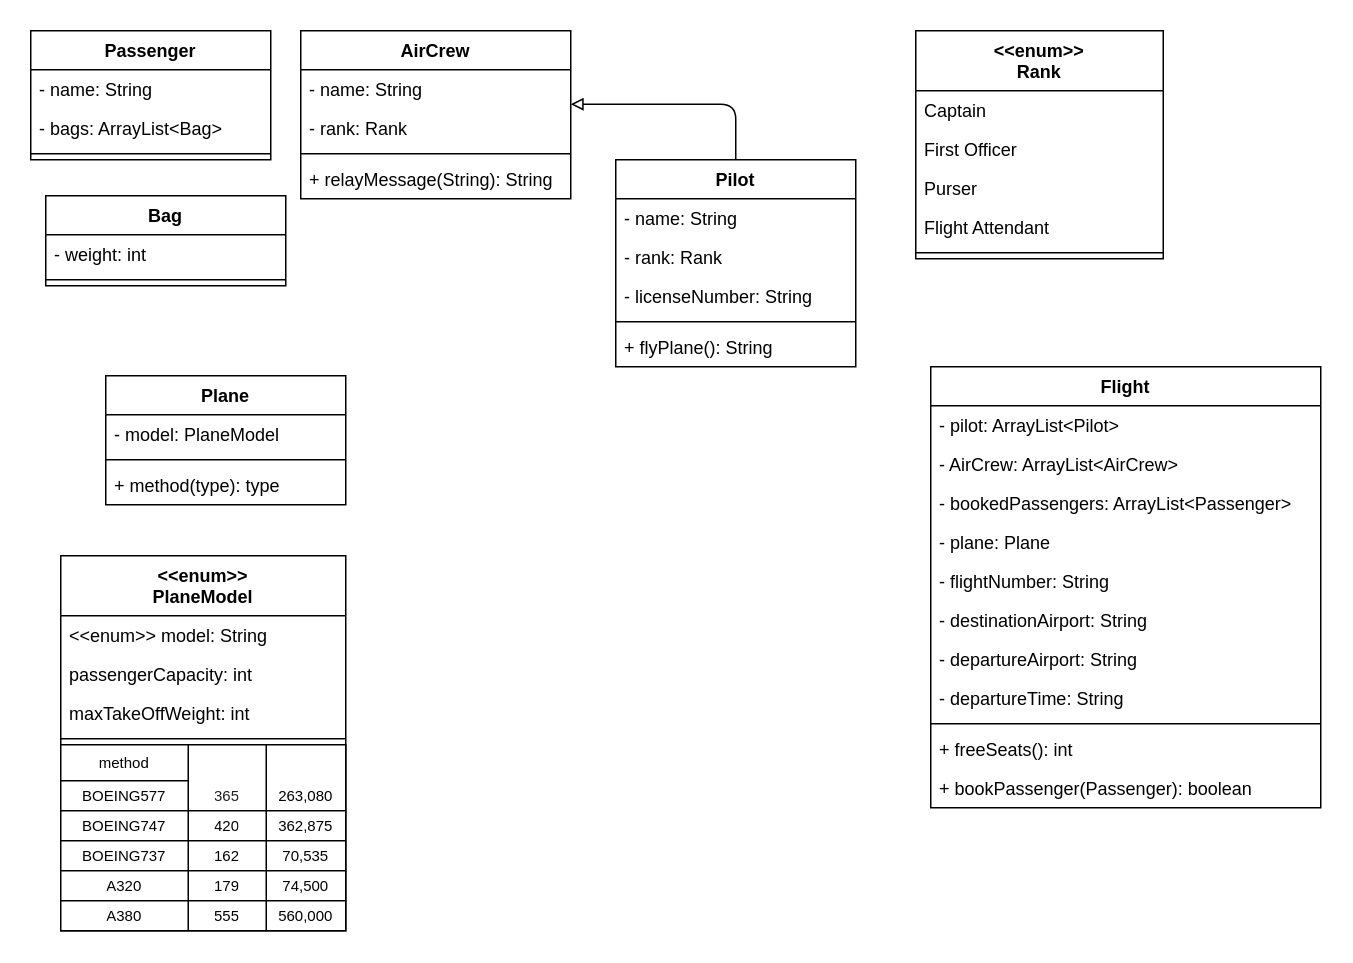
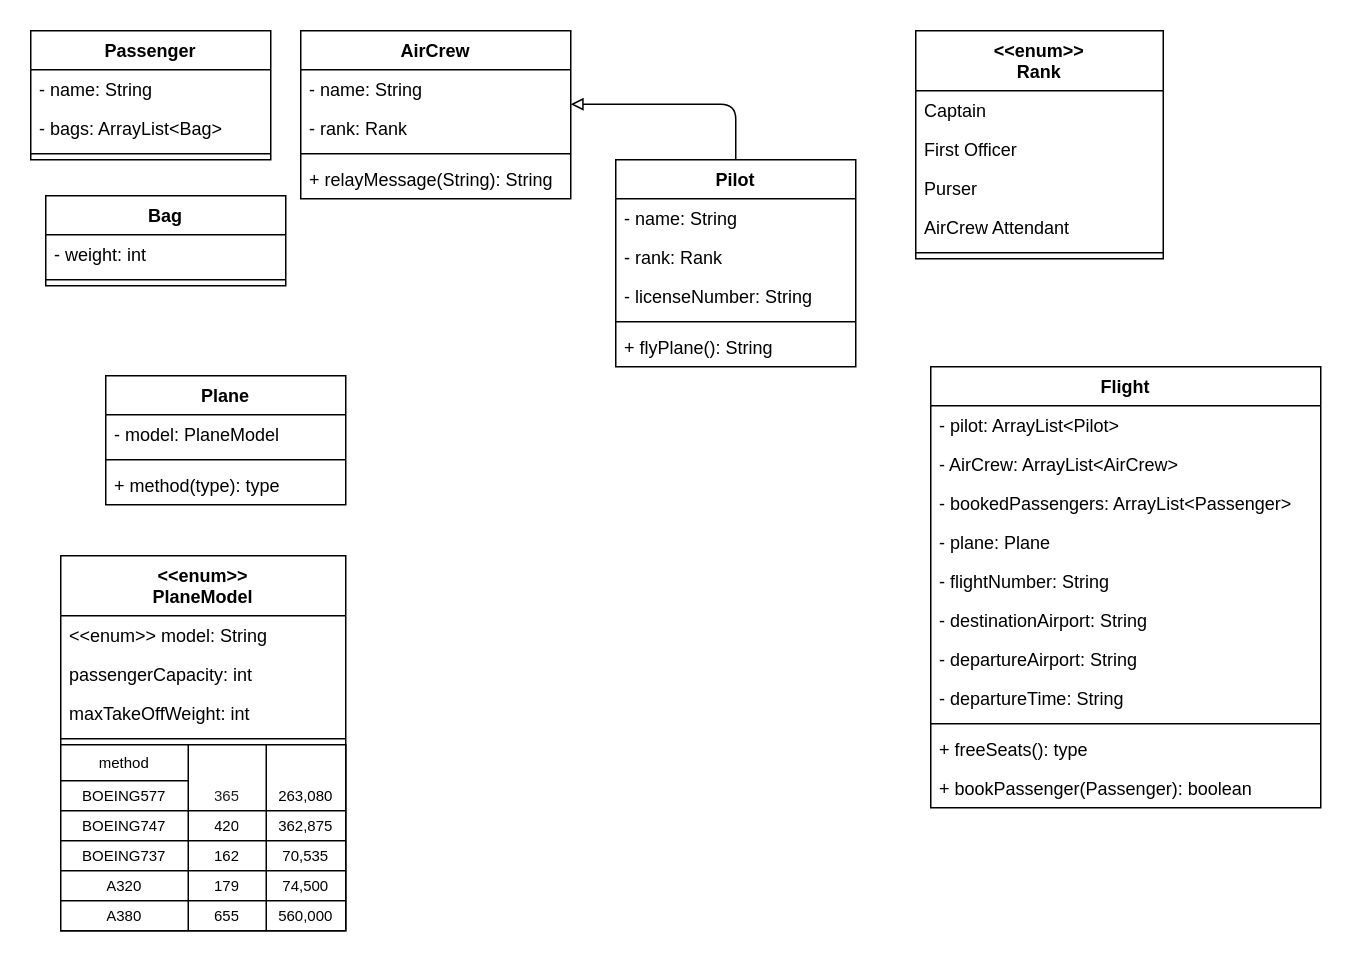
  <mxCell id="0" />
  <mxCell id="1" parent="0" />
  <mxCell id="2" value="Passenger" style="swimlane;fontStyle=1;align=center;verticalAlign=top;childLayout=stackLayout;horizontal=1;startSize=26;horizontalStack=0;resizeParent=1;resizeParentMax=0;resizeLast=0;collapsible=1;marginBottom=0;" vertex="1" parent="1"><mxGeometry x="20" y="20" width="160" height="86" as="geometry" /></mxCell>
  <mxCell id="3" value="- name: String" style="text;strokeColor=none;fillColor=none;align=left;verticalAlign=top;spacingLeft=4;spacingRight=4;overflow=hidden;rotatable=0;points=[[0,0.5],[1,0.5]];portConstraint=eastwest;" vertex="1" parent="2"><mxGeometry y="26" width="160" height="26" as="geometry" /></mxCell>
  <mxCell id="4" value="- bags: ArrayList&lt;Bag&gt;" style="text;strokeColor=none;fillColor=none;align=left;verticalAlign=top;spacingLeft=4;spacingRight=4;overflow=hidden;rotatable=0;points=[[0,0.5],[1,0.5]];portConstraint=eastwest;" vertex="1" parent="2"><mxGeometry y="52" width="160" height="26" as="geometry" /></mxCell>
  <mxCell id="5" value="" style="line;strokeWidth=1;fillColor=none;align=left;verticalAlign=middle;spacingTop=-1;spacingLeft=3;spacingRight=3;rotatable=0;labelPosition=right;points=[];portConstraint=eastwest;" vertex="1" parent="2"><mxGeometry y="78" width="160" height="8" as="geometry" /></mxCell>
  <mxCell id="6" value="Bag" style="swimlane;fontStyle=1;align=center;verticalAlign=top;childLayout=stackLayout;horizontal=1;startSize=26;horizontalStack=0;resizeParent=1;resizeParentMax=0;resizeLast=0;collapsible=1;marginBottom=0;" vertex="1" parent="1"><mxGeometry x="30" y="130" width="160" height="60" as="geometry" /></mxCell>
  <mxCell id="7" value="- weight: int" style="text;strokeColor=none;fillColor=none;align=left;verticalAlign=top;spacingLeft=4;spacingRight=4;overflow=hidden;rotatable=0;points=[[0,0.5],[1,0.5]];portConstraint=eastwest;" vertex="1" parent="6"><mxGeometry y="26" width="160" height="26" as="geometry" /></mxCell>
  <mxCell id="8" value="" style="line;strokeWidth=1;fillColor=none;align=left;verticalAlign=middle;spacingTop=-1;spacingLeft=3;spacingRight=3;rotatable=0;labelPosition=right;points=[];portConstraint=eastwest;" vertex="1" parent="6"><mxGeometry y="52" width="160" height="8" as="geometry" /></mxCell>
  <mxCell id="9" value="&lt;&lt;enum&gt;&gt;&#10;PlaneModel" style="swimlane;fontStyle=1;align=center;verticalAlign=top;childLayout=stackLayout;horizontal=1;startSize=40;horizontalStack=0;resizeParent=1;resizeParentMax=0;resizeLast=0;collapsible=1;marginBottom=0;" vertex="1" parent="1"><mxGeometry x="40" y="370" width="190" height="250" as="geometry" /></mxCell>
  <mxCell id="10" value="&lt;&lt;enum&gt;&gt; model: String" style="text;strokeColor=none;fillColor=none;align=left;verticalAlign=top;spacingLeft=4;spacingRight=4;overflow=hidden;rotatable=0;points=[[0,0.5],[1,0.5]];portConstraint=eastwest;" vertex="1" parent="9"><mxGeometry y="40" width="190" height="26" as="geometry" /></mxCell>
  <mxCell id="11" value="passengerCapacity: int" style="text;strokeColor=none;fillColor=none;align=left;verticalAlign=top;spacingLeft=4;spacingRight=4;overflow=hidden;rotatable=0;points=[[0,0.5],[1,0.5]];portConstraint=eastwest;" vertex="1" parent="9"><mxGeometry y="66" width="190" height="26" as="geometry" /></mxCell>
  <mxCell id="12" value="maxTakeOffWeight: int" style="text;strokeColor=none;fillColor=none;align=left;verticalAlign=top;spacingLeft=4;spacingRight=4;overflow=hidden;rotatable=0;points=[[0,0.5],[1,0.5]];portConstraint=eastwest;" vertex="1" parent="9"><mxGeometry y="92" width="190" height="26" as="geometry" /></mxCell>
  <mxCell id="13" value="" style="line;strokeWidth=1;fillColor=none;align=left;verticalAlign=middle;spacingTop=-1;spacingLeft=3;spacingRight=3;rotatable=0;labelPosition=right;points=[];portConstraint=eastwest;fontSize=10;" vertex="1" parent="9"><mxGeometry y="118" width="190" height="8" as="geometry" /></mxCell>
  <mxCell id="14" value="" style="shape=table;html=1;whiteSpace=wrap;startSize=0;container=1;collapsible=0;childLayout=tableLayout;fontSize=10;" vertex="1" parent="9"><mxGeometry y="126" width="190" height="124" as="geometry" /></mxCell>
  <mxCell id="15" value="" style="shape=partialRectangle;html=1;whiteSpace=wrap;collapsible=0;dropTarget=0;pointerEvents=0;fillColor=none;top=0;left=0;bottom=0;right=0;points=[[0,0.5],[1,0.5]];portConstraint=eastwest;fontSize=10;" vertex="1" parent="14"><mxGeometry width="190" height="24" as="geometry" /></mxCell>
  <mxCell id="16" value="method" style="shape=partialRectangle;html=1;whiteSpace=wrap;connectable=0;overflow=hidden;fillColor=none;top=0;left=0;bottom=0;right=0;fontSize=10;" vertex="1" parent="15"><mxGeometry width="85" height="24" as="geometry" /></mxCell>
  <mxCell id="17" value="" style="shape=partialRectangle;html=1;whiteSpace=wrap;collapsible=0;dropTarget=0;pointerEvents=0;fillColor=none;top=0;left=0;bottom=0;right=0;points=[[0,0.5],[1,0.5]];portConstraint=eastwest;fontSize=10;" vertex="1" parent="14"><mxGeometry y="24" width="190" height="20" as="geometry" /></mxCell>
  <mxCell id="18" value="BOEING577" style="shape=partialRectangle;html=1;whiteSpace=wrap;connectable=0;overflow=hidden;fillColor=none;top=0;left=0;bottom=0;right=0;fontSize=10;" vertex="1" parent="17"><mxGeometry width="85" height="20" as="geometry" /></mxCell>
  <mxCell id="19" value="&lt;span style=&quot;color: rgb(32, 33, 34); font-family: sans-serif; font-size: 10px; background-color: rgb(255, 255, 255);&quot;&gt;365&lt;/span&gt;" style="shape=partialRectangle;html=1;whiteSpace=wrap;connectable=0;overflow=hidden;fillColor=none;top=0;left=0;bottom=0;right=0;fontSize=10;" vertex="1" parent="17"><mxGeometry x="85" width="52" height="20" as="geometry" /></mxCell>
  <mxCell id="20" value="263,080" style="shape=partialRectangle;html=1;whiteSpace=wrap;connectable=0;overflow=hidden;fillColor=none;top=0;left=0;bottom=0;right=0;fontSize=10;" vertex="1" parent="17"><mxGeometry x="137" width="53" height="20" as="geometry" /></mxCell>
  <mxCell id="21" value="" style="shape=partialRectangle;html=1;whiteSpace=wrap;collapsible=0;dropTarget=0;pointerEvents=0;fillColor=none;top=0;left=0;bottom=0;right=0;points=[[0,0.5],[1,0.5]];portConstraint=eastwest;fontSize=10;" vertex="1" parent="14"><mxGeometry y="44" width="190" height="20" as="geometry" /></mxCell>
  <mxCell id="22" value="&lt;span style=&quot;font-size: 10px;&quot;&gt;BOEING747&lt;/span&gt;" style="shape=partialRectangle;html=1;whiteSpace=wrap;connectable=0;overflow=hidden;fillColor=none;top=0;left=0;bottom=0;right=0;fontSize=10;" vertex="1" parent="21"><mxGeometry width="85" height="20" as="geometry" /></mxCell>
  <mxCell id="23" value="420" style="shape=partialRectangle;html=1;whiteSpace=wrap;connectable=0;overflow=hidden;fillColor=none;top=0;left=0;bottom=0;right=0;fontSize=10;" vertex="1" parent="21"><mxGeometry x="85" width="52" height="20" as="geometry" /></mxCell>
  <mxCell id="24" value="362,875" style="shape=partialRectangle;html=1;whiteSpace=wrap;connectable=0;overflow=hidden;fillColor=none;top=0;left=0;bottom=0;right=0;fontSize=10;" vertex="1" parent="21"><mxGeometry x="137" width="53" height="20" as="geometry" /></mxCell>
  <mxCell id="25" value="" style="shape=partialRectangle;html=1;whiteSpace=wrap;collapsible=0;dropTarget=0;pointerEvents=0;fillColor=none;top=0;left=0;bottom=0;right=0;points=[[0,0.5],[1,0.5]];portConstraint=eastwest;fontSize=10;" vertex="1" parent="14"><mxGeometry y="64" width="190" height="20" as="geometry" /></mxCell>
  <mxCell id="26" value="&lt;span style=&quot;font-size: 10px;&quot;&gt;BOEING737&lt;/span&gt;" style="shape=partialRectangle;html=1;whiteSpace=wrap;connectable=0;overflow=hidden;fillColor=none;top=0;left=0;bottom=0;right=0;fontSize=10;" vertex="1" parent="25"><mxGeometry width="85" height="20" as="geometry" /></mxCell>
  <mxCell id="27" value="162" style="shape=partialRectangle;html=1;whiteSpace=wrap;connectable=0;overflow=hidden;fillColor=none;top=0;left=0;bottom=0;right=0;fontSize=10;" vertex="1" parent="25"><mxGeometry x="85" width="52" height="20" as="geometry" /></mxCell>
  <mxCell id="28" value="70,535" style="shape=partialRectangle;html=1;whiteSpace=wrap;connectable=0;overflow=hidden;fillColor=none;top=0;left=0;bottom=0;right=0;fontSize=10;" vertex="1" parent="25"><mxGeometry x="137" width="53" height="20" as="geometry" /></mxCell>
  <mxCell id="29" value="" style="shape=partialRectangle;html=1;whiteSpace=wrap;collapsible=0;dropTarget=0;pointerEvents=0;fillColor=none;top=0;left=0;bottom=0;right=0;points=[[0,0.5],[1,0.5]];portConstraint=eastwest;fontSize=10;" vertex="1" parent="14"><mxGeometry y="84" width="190" height="20" as="geometry" /></mxCell>
  <mxCell id="30" value="&lt;span style=&quot;text-align: left; font-size: 10px;&quot;&gt;A320&lt;/span&gt;" style="shape=partialRectangle;html=1;whiteSpace=wrap;connectable=0;overflow=hidden;fillColor=none;top=0;left=0;bottom=0;right=0;fontSize=10;" vertex="1" parent="29"><mxGeometry width="85" height="20" as="geometry" /></mxCell>
  <mxCell id="31" value="179" style="shape=partialRectangle;html=1;whiteSpace=wrap;connectable=0;overflow=hidden;fillColor=none;top=0;left=0;bottom=0;right=0;fontSize=10;" vertex="1" parent="29"><mxGeometry x="85" width="52" height="20" as="geometry" /></mxCell>
  <mxCell id="32" value="74,500" style="shape=partialRectangle;html=1;whiteSpace=wrap;connectable=0;overflow=hidden;fillColor=none;top=0;left=0;bottom=0;right=0;fontSize=10;" vertex="1" parent="29"><mxGeometry x="137" width="53" height="20" as="geometry" /></mxCell>
  <mxCell id="33" value="" style="shape=partialRectangle;html=1;whiteSpace=wrap;collapsible=0;dropTarget=0;pointerEvents=0;fillColor=none;top=0;left=0;bottom=0;right=0;points=[[0,0.5],[1,0.5]];portConstraint=eastwest;fontSize=10;" vertex="1" parent="14"><mxGeometry y="104" width="190" height="20" as="geometry" /></mxCell>
  <mxCell id="34" value="&lt;span style=&quot;text-align: left; font-size: 10px;&quot;&gt;A380&lt;/span&gt;" style="shape=partialRectangle;html=1;whiteSpace=wrap;connectable=0;overflow=hidden;fillColor=none;top=0;left=0;bottom=0;right=0;fontSize=10;" vertex="1" parent="33"><mxGeometry width="85" height="20" as="geometry" /></mxCell>
- <mxCell id="35" value="555" style="shape=partialRectangle;html=1;whiteSpace=wrap;connectable=0;overflow=hidden;fillColor=none;top=0;left=0;bottom=0;right=0;fontSize=10;" vertex="1" parent="33"><mxGeometry x="85" width="52" height="20" as="geometry" /></mxCell>
+ <mxCell id="35" value="655" style="shape=partialRectangle;html=1;whiteSpace=wrap;connectable=0;overflow=hidden;fillColor=none;top=0;left=0;bottom=0;right=0;fontSize=10;" vertex="1" parent="33"><mxGeometry x="85" width="52" height="20" as="geometry" /></mxCell>
  <mxCell id="36" value="560,000" style="shape=partialRectangle;html=1;whiteSpace=wrap;connectable=0;overflow=hidden;fillColor=none;top=0;left=0;bottom=0;right=0;fontSize=10;" vertex="1" parent="33"><mxGeometry x="137" width="53" height="20" as="geometry" /></mxCell>
  <mxCell id="37" value="&lt;&lt;enum&gt;&gt;&#10;Rank" style="swimlane;fontStyle=1;align=center;verticalAlign=top;childLayout=stackLayout;horizontal=1;startSize=40;horizontalStack=0;resizeParent=1;resizeParentMax=0;resizeLast=0;collapsible=1;marginBottom=0;" vertex="1" parent="1"><mxGeometry x="610" y="20" width="165" height="152" as="geometry" /></mxCell>
  <mxCell id="38" value="Captain" style="text;strokeColor=none;fillColor=none;align=left;verticalAlign=top;spacingLeft=4;spacingRight=4;overflow=hidden;rotatable=0;points=[[0,0.5],[1,0.5]];portConstraint=eastwest;" vertex="1" parent="37"><mxGeometry y="40" width="165" height="26" as="geometry" /></mxCell>
  <mxCell id="39" value="First Officer" style="text;strokeColor=none;fillColor=none;align=left;verticalAlign=top;spacingLeft=4;spacingRight=4;overflow=hidden;rotatable=0;points=[[0,0.5],[1,0.5]];portConstraint=eastwest;" vertex="1" parent="37"><mxGeometry y="66" width="165" height="26" as="geometry" /></mxCell>
  <mxCell id="40" value="Purser" style="text;strokeColor=none;fillColor=none;align=left;verticalAlign=top;spacingLeft=4;spacingRight=4;overflow=hidden;rotatable=0;points=[[0,0.5],[1,0.5]];portConstraint=eastwest;" vertex="1" parent="37"><mxGeometry y="92" width="165" height="26" as="geometry" /></mxCell>
- <mxCell id="41" value="Flight Attendant" style="text;strokeColor=none;fillColor=none;align=left;verticalAlign=top;spacingLeft=4;spacingRight=4;overflow=hidden;rotatable=0;points=[[0,0.5],[1,0.5]];portConstraint=eastwest;" vertex="1" parent="37"><mxGeometry y="118" width="165" height="26" as="geometry" /></mxCell>
+ <mxCell id="41" value="AirCrew Attendant" style="text;strokeColor=none;fillColor=none;align=left;verticalAlign=top;spacingLeft=4;spacingRight=4;overflow=hidden;rotatable=0;points=[[0,0.5],[1,0.5]];portConstraint=eastwest;" vertex="1" parent="37"><mxGeometry y="118" width="165" height="26" as="geometry" /></mxCell>
  <mxCell id="42" value="" style="line;strokeWidth=1;fillColor=none;align=left;verticalAlign=middle;spacingTop=-1;spacingLeft=3;spacingRight=3;rotatable=0;labelPosition=right;points=[];portConstraint=eastwest;" vertex="1" parent="37"><mxGeometry y="144" width="165" height="8" as="geometry" /></mxCell>
  <mxCell id="43" value="AirCrew" style="swimlane;fontStyle=1;align=center;verticalAlign=top;childLayout=stackLayout;horizontal=1;startSize=26;horizontalStack=0;resizeParent=1;resizeParentMax=0;resizeLast=0;collapsible=1;marginBottom=0;" vertex="1" parent="1"><mxGeometry x="200" y="20" width="180" height="112" as="geometry" /></mxCell>
  <mxCell id="44" value="- name: String" style="text;strokeColor=none;fillColor=none;align=left;verticalAlign=top;spacingLeft=4;spacingRight=4;overflow=hidden;rotatable=0;points=[[0,0.5],[1,0.5]];portConstraint=eastwest;" vertex="1" parent="43"><mxGeometry y="26" width="180" height="26" as="geometry" /></mxCell>
  <mxCell id="45" value="- rank: Rank" style="text;strokeColor=none;fillColor=none;align=left;verticalAlign=top;spacingLeft=4;spacingRight=4;overflow=hidden;rotatable=0;points=[[0,0.5],[1,0.5]];portConstraint=eastwest;" vertex="1" parent="43"><mxGeometry y="52" width="180" height="26" as="geometry" /></mxCell>
  <mxCell id="46" value="" style="line;strokeWidth=1;fillColor=none;align=left;verticalAlign=middle;spacingTop=-1;spacingLeft=3;spacingRight=3;rotatable=0;labelPosition=right;points=[];portConstraint=eastwest;" vertex="1" parent="43"><mxGeometry y="78" width="180" height="8" as="geometry" /></mxCell>
  <mxCell id="47" value="+ relayMessage(String): String" style="text;strokeColor=none;fillColor=none;align=left;verticalAlign=top;spacingLeft=4;spacingRight=4;overflow=hidden;rotatable=0;points=[[0,0.5],[1,0.5]];portConstraint=eastwest;" vertex="1" parent="43"><mxGeometry y="86" width="180" height="26" as="geometry" /></mxCell>
  <mxCell id="48" value="Pilot" style="swimlane;fontStyle=1;align=center;verticalAlign=top;childLayout=stackLayout;horizontal=1;startSize=26;horizontalStack=0;resizeParent=1;resizeParentMax=0;resizeLast=0;collapsible=1;marginBottom=0;" vertex="1" parent="1"><mxGeometry x="410" y="106" width="160" height="138" as="geometry" /></mxCell>
  <mxCell id="49" value="- name: String" style="text;strokeColor=none;fillColor=none;align=left;verticalAlign=top;spacingLeft=4;spacingRight=4;overflow=hidden;rotatable=0;points=[[0,0.5],[1,0.5]];portConstraint=eastwest;" vertex="1" parent="48"><mxGeometry y="26" width="160" height="26" as="geometry" /></mxCell>
  <mxCell id="50" value="- rank: Rank" style="text;strokeColor=none;fillColor=none;align=left;verticalAlign=top;spacingLeft=4;spacingRight=4;overflow=hidden;rotatable=0;points=[[0,0.5],[1,0.5]];portConstraint=eastwest;" vertex="1" parent="48"><mxGeometry y="52" width="160" height="26" as="geometry" /></mxCell>
  <mxCell id="51" value="- licenseNumber: String" style="text;strokeColor=none;fillColor=none;align=left;verticalAlign=top;spacingLeft=4;spacingRight=4;overflow=hidden;rotatable=0;points=[[0,0.5],[1,0.5]];portConstraint=eastwest;" vertex="1" parent="48"><mxGeometry y="78" width="160" height="26" as="geometry" /></mxCell>
  <mxCell id="52" value="" style="line;strokeWidth=1;fillColor=none;align=left;verticalAlign=middle;spacingTop=-1;spacingLeft=3;spacingRight=3;rotatable=0;labelPosition=right;points=[];portConstraint=eastwest;" vertex="1" parent="48"><mxGeometry y="104" width="160" height="8" as="geometry" /></mxCell>
  <mxCell id="53" value="+ flyPlane(): String" style="text;strokeColor=none;fillColor=none;align=left;verticalAlign=top;spacingLeft=4;spacingRight=4;overflow=hidden;rotatable=0;points=[[0,0.5],[1,0.5]];portConstraint=eastwest;" vertex="1" parent="48"><mxGeometry y="112" width="160" height="26" as="geometry" /></mxCell>
  <mxCell id="54" value="Plane" style="swimlane;fontStyle=1;align=center;verticalAlign=top;childLayout=stackLayout;horizontal=1;startSize=26;horizontalStack=0;resizeParent=1;resizeParentMax=0;resizeLast=0;collapsible=1;marginBottom=0;" vertex="1" parent="1"><mxGeometry x="70" y="250" width="160" height="86" as="geometry" /></mxCell>
  <mxCell id="55" value="- model: PlaneModel" style="text;strokeColor=none;fillColor=none;align=left;verticalAlign=top;spacingLeft=4;spacingRight=4;overflow=hidden;rotatable=0;points=[[0,0.5],[1,0.5]];portConstraint=eastwest;" vertex="1" parent="54"><mxGeometry y="26" width="160" height="26" as="geometry" /></mxCell>
  <mxCell id="56" value="" style="line;strokeWidth=1;fillColor=none;align=left;verticalAlign=middle;spacingTop=-1;spacingLeft=3;spacingRight=3;rotatable=0;labelPosition=right;points=[];portConstraint=eastwest;" vertex="1" parent="54"><mxGeometry y="52" width="160" height="8" as="geometry" /></mxCell>
  <mxCell id="57" value="+ method(type): type" style="text;strokeColor=none;fillColor=none;align=left;verticalAlign=top;spacingLeft=4;spacingRight=4;overflow=hidden;rotatable=0;points=[[0,0.5],[1,0.5]];portConstraint=eastwest;" vertex="1" parent="54"><mxGeometry y="60" width="160" height="26" as="geometry" /></mxCell>
  <mxCell id="58" value="Flight" style="swimlane;fontStyle=1;align=center;verticalAlign=top;childLayout=stackLayout;horizontal=1;startSize=26;horizontalStack=0;resizeParent=1;resizeParentMax=0;resizeLast=0;collapsible=1;marginBottom=0;" vertex="1" parent="1"><mxGeometry x="620" y="244" width="260" height="294" as="geometry" /></mxCell>
  <mxCell id="59" value="- pilot: ArrayList&lt;Pilot&gt;" style="text;strokeColor=none;fillColor=none;align=left;verticalAlign=top;spacingLeft=4;spacingRight=4;overflow=hidden;rotatable=0;points=[[0,0.5],[1,0.5]];portConstraint=eastwest;" vertex="1" parent="58"><mxGeometry y="26" width="260" height="26" as="geometry" /></mxCell>
  <mxCell id="60" value="- AirCrew: ArrayList&lt;AirCrew&gt;" style="text;strokeColor=none;fillColor=none;align=left;verticalAlign=top;spacingLeft=4;spacingRight=4;overflow=hidden;rotatable=0;points=[[0,0.5],[1,0.5]];portConstraint=eastwest;" vertex="1" parent="58"><mxGeometry y="52" width="260" height="26" as="geometry" /></mxCell>
  <mxCell id="61" value="- bookedPassengers: ArrayList&lt;Passenger&gt;" style="text;strokeColor=none;fillColor=none;align=left;verticalAlign=top;spacingLeft=4;spacingRight=4;overflow=hidden;rotatable=0;points=[[0,0.5],[1,0.5]];portConstraint=eastwest;" vertex="1" parent="58"><mxGeometry y="78" width="260" height="26" as="geometry" /></mxCell>
  <mxCell id="62" value="- plane: Plane" style="text;strokeColor=none;fillColor=none;align=left;verticalAlign=top;spacingLeft=4;spacingRight=4;overflow=hidden;rotatable=0;points=[[0,0.5],[1,0.5]];portConstraint=eastwest;" vertex="1" parent="58"><mxGeometry y="104" width="260" height="26" as="geometry" /></mxCell>
  <mxCell id="63" value="- flightNumber: String" style="text;strokeColor=none;fillColor=none;align=left;verticalAlign=top;spacingLeft=4;spacingRight=4;overflow=hidden;rotatable=0;points=[[0,0.5],[1,0.5]];portConstraint=eastwest;" vertex="1" parent="58"><mxGeometry y="130" width="260" height="26" as="geometry" /></mxCell>
  <mxCell id="64" value="- destinationAirport: String" style="text;strokeColor=none;fillColor=none;align=left;verticalAlign=top;spacingLeft=4;spacingRight=4;overflow=hidden;rotatable=0;points=[[0,0.5],[1,0.5]];portConstraint=eastwest;" vertex="1" parent="58"><mxGeometry y="156" width="260" height="26" as="geometry" /></mxCell>
  <mxCell id="65" value="- departureAirport: String" style="text;strokeColor=none;fillColor=none;align=left;verticalAlign=top;spacingLeft=4;spacingRight=4;overflow=hidden;rotatable=0;points=[[0,0.5],[1,0.5]];portConstraint=eastwest;" vertex="1" parent="58"><mxGeometry y="182" width="260" height="26" as="geometry" /></mxCell>
  <mxCell id="66" value="- departureTime: String" style="text;strokeColor=none;fillColor=none;align=left;verticalAlign=top;spacingLeft=4;spacingRight=4;overflow=hidden;rotatable=0;points=[[0,0.5],[1,0.5]];portConstraint=eastwest;" vertex="1" parent="58"><mxGeometry y="208" width="260" height="26" as="geometry" /></mxCell>
  <mxCell id="67" value="" style="line;strokeWidth=1;fillColor=none;align=left;verticalAlign=middle;spacingTop=-1;spacingLeft=3;spacingRight=3;rotatable=0;labelPosition=right;points=[];portConstraint=eastwest;" vertex="1" parent="58"><mxGeometry y="234" width="260" height="8" as="geometry" /></mxCell>
- <mxCell id="68" value="+ freeSeats(): int" style="text;strokeColor=none;fillColor=none;align=left;verticalAlign=top;spacingLeft=4;spacingRight=4;overflow=hidden;rotatable=0;points=[[0,0.5],[1,0.5]];portConstraint=eastwest;" vertex="1" parent="58"><mxGeometry y="242" width="260" height="26" as="geometry" /></mxCell>
+ <mxCell id="68" value="+ freeSeats(): type" style="text;strokeColor=none;fillColor=none;align=left;verticalAlign=top;spacingLeft=4;spacingRight=4;overflow=hidden;rotatable=0;points=[[0,0.5],[1,0.5]];portConstraint=eastwest;" vertex="1" parent="58"><mxGeometry y="242" width="260" height="26" as="geometry" /></mxCell>
  <mxCell id="69" value="+ bookPassenger(Passenger): boolean" style="text;strokeColor=none;fillColor=none;align=left;verticalAlign=top;spacingLeft=4;spacingRight=4;overflow=hidden;rotatable=0;points=[[0,0.5],[1,0.5]];portConstraint=eastwest;" vertex="1" parent="58"><mxGeometry y="268" width="260" height="26" as="geometry" /></mxCell>
  <mxCell id="70" value="" style="edgeStyle=segmentEdgeStyle;endArrow=block;html=1;fontSize=10;exitX=0.5;exitY=0;exitDx=0;exitDy=0;entryX=1;entryY=-0.115;entryDx=0;entryDy=0;entryPerimeter=0;endFill=0;" edge="1" parent="1" source="48" target="45"><mxGeometry width="50" height="50" relative="1" as="geometry"><mxPoint x="480" y="70" as="sourcePoint" /><mxPoint x="530" y="20" as="targetPoint" /><Array as="points"><mxPoint x="490" y="69" /></Array></mxGeometry></mxCell>
